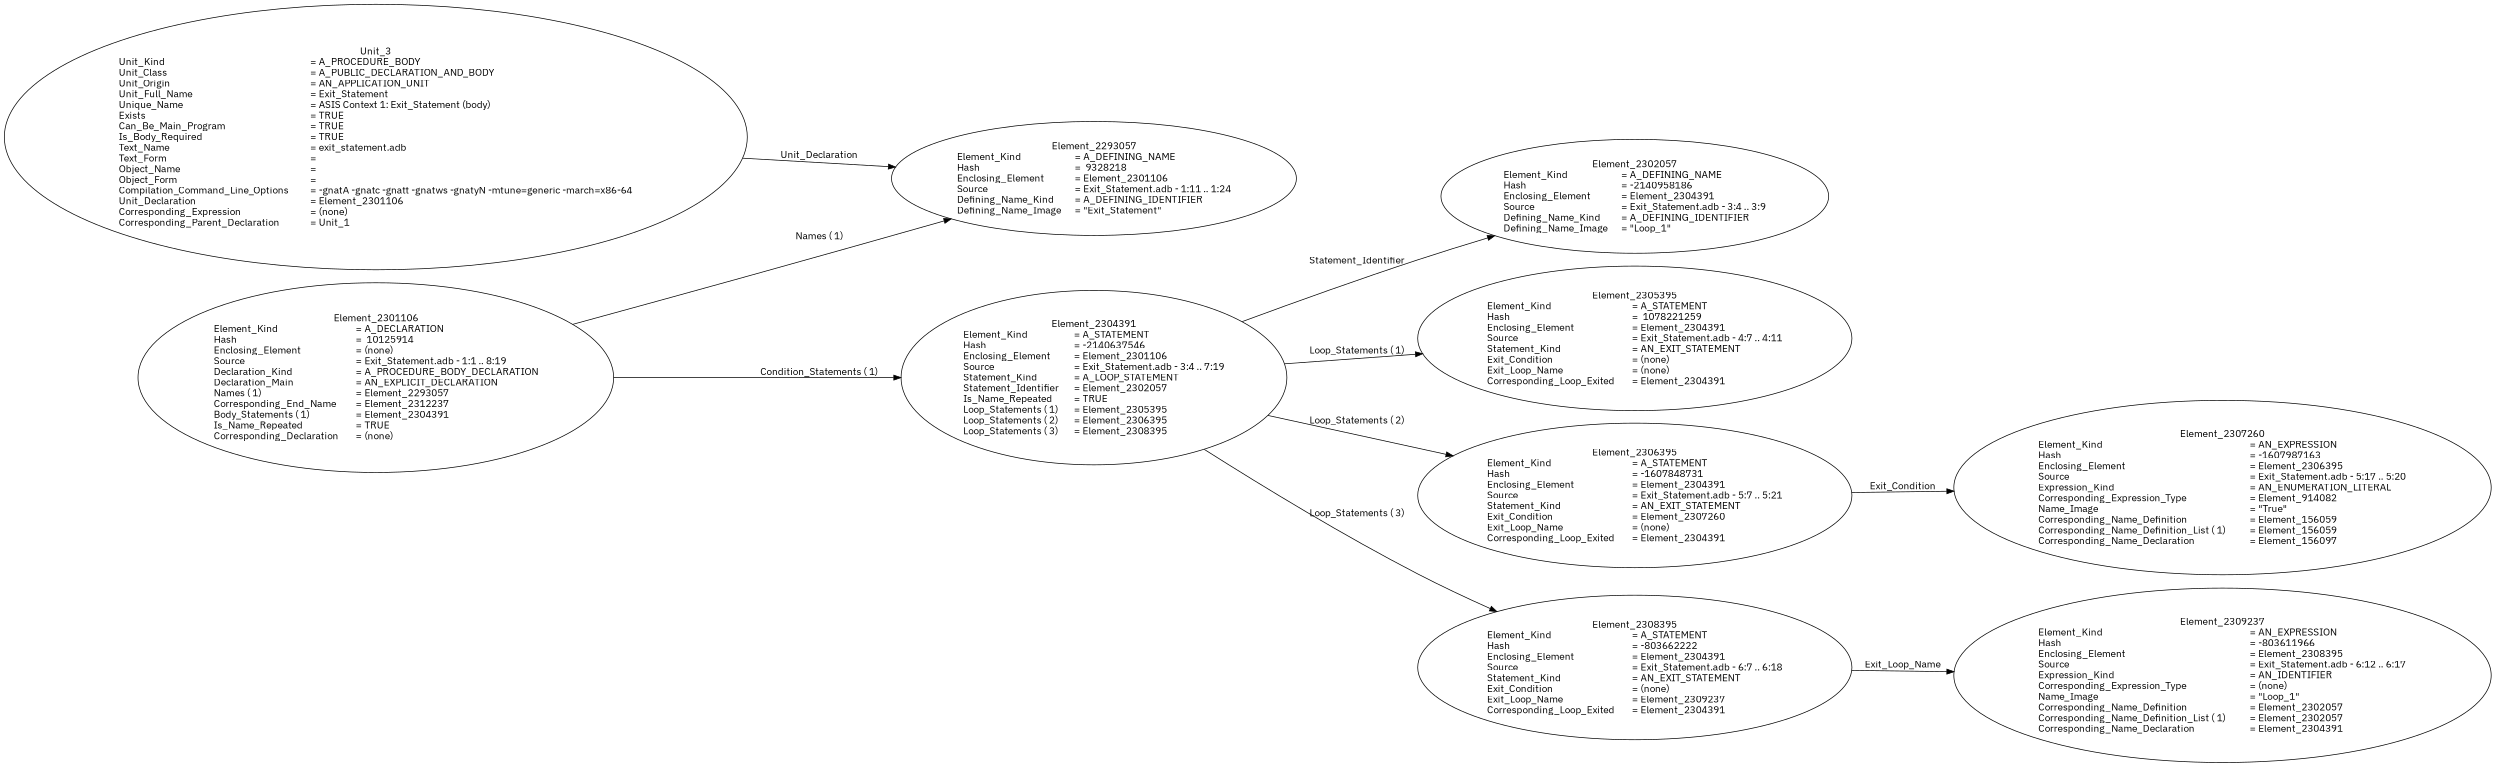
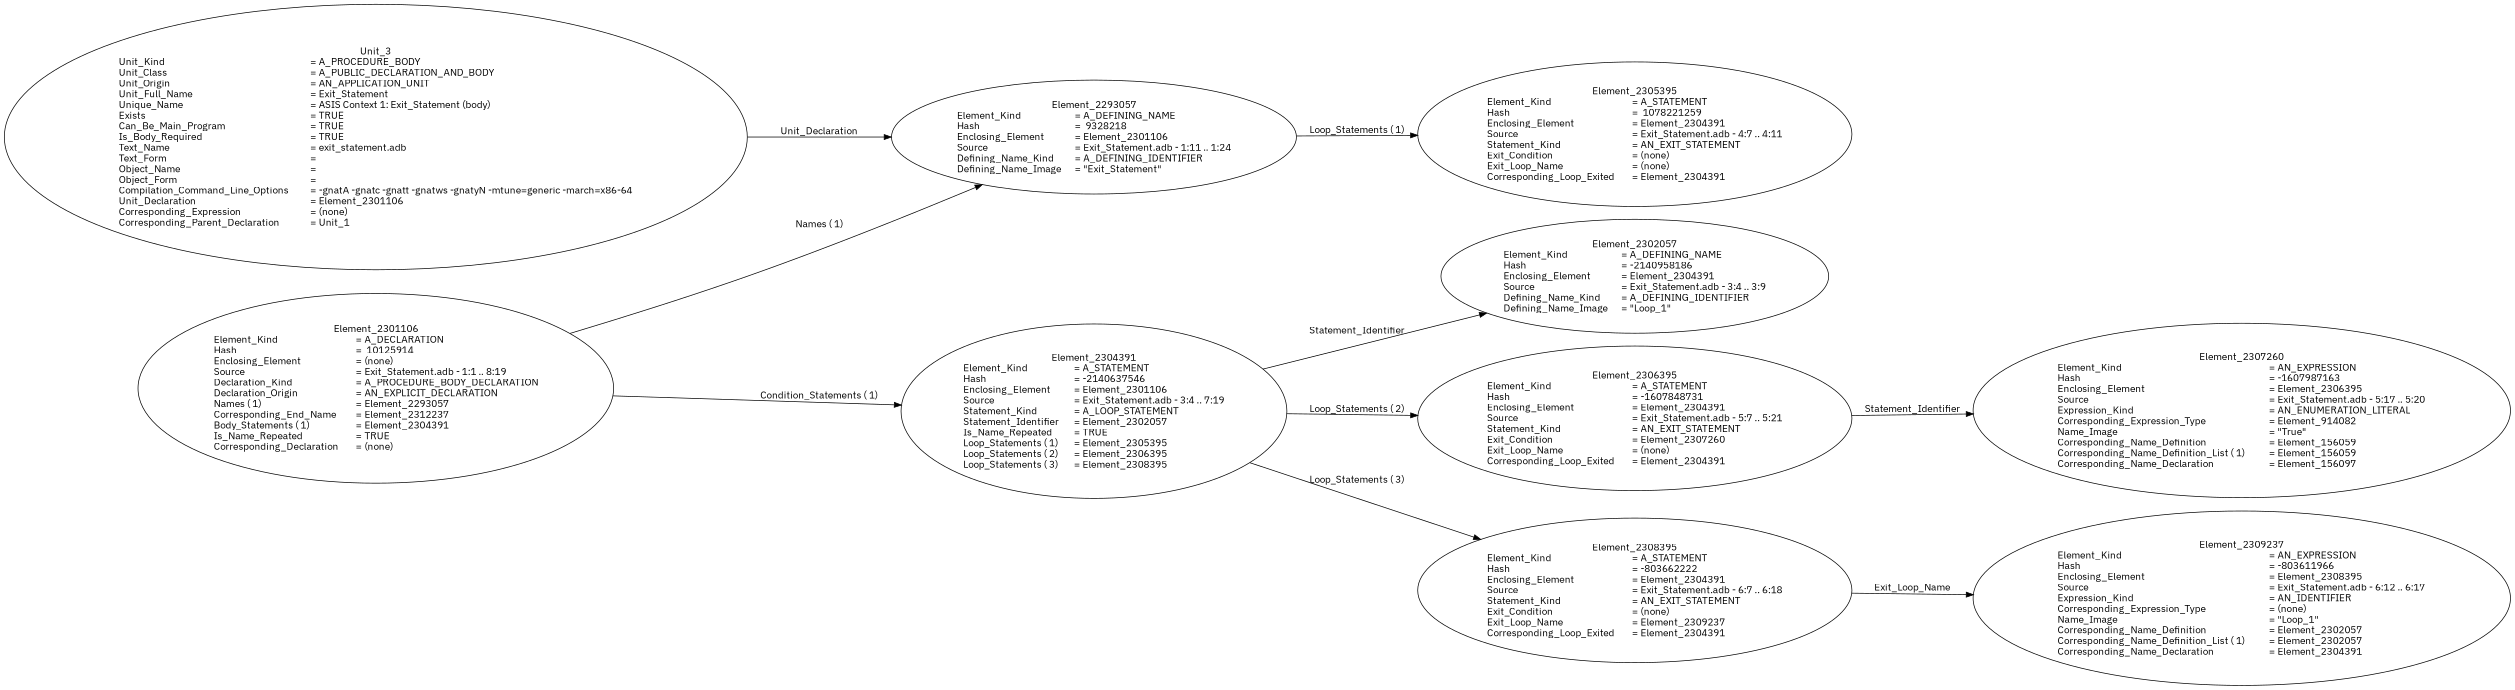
  digraph {
    fontname="IBM Plex Sans"
    rankdir=LR
    node [fontname="IBM Plex Sans"]
    edge [fontname="IBM Plex Sans"]
    n1 [label=<<TABLE BORDER="0" CELLBORDER="0" CELLSPACING="0" CELLPADDING="0">            <TR><TD COLSPAN="3">Unit_3</TD></TR>           <TR><TD ALIGN="LEFT">Unit_Kind   </TD><TD> = </TD><TD ALIGN="LEFT">A_PROCEDURE_BODY</TD></TR>           <TR><TD ALIGN="LEFT">Unit_Class   </TD><TD> = </TD><TD ALIGN="LEFT">A_PUBLIC_DECLARATION_AND_BODY</TD></TR>           <TR><TD ALIGN="LEFT">Unit_Origin   </TD><TD> = </TD><TD ALIGN="LEFT">AN_APPLICATION_UNIT</TD></TR>           <TR><TD ALIGN="LEFT">Unit_Full_Name    </TD><TD> = </TD><TD ALIGN="LEFT">Exit_Statement</TD></TR>           <TR><TD ALIGN="LEFT">Unique_Name   </TD><TD> = </TD><TD ALIGN="LEFT">ASIS Context 1: Exit_Statement (body)</TD></TR>           <TR><TD ALIGN="LEFT">Exists  </TD><TD> = </TD><TD ALIGN="LEFT">TRUE</TD></TR>           <TR><TD ALIGN="LEFT">Can_Be_Main_Program     </TD><TD> = </TD><TD ALIGN="LEFT">TRUE</TD></TR>           <TR><TD ALIGN="LEFT">Is_Body_Required     </TD><TD> = </TD><TD ALIGN="LEFT">TRUE</TD></TR>           <TR><TD ALIGN="LEFT">Text_Name   </TD><TD> = </TD><TD ALIGN="LEFT">exit_statement.adb</TD></TR>           <TR><TD ALIGN="LEFT">Text_Form   </TD><TD> = </TD><TD ALIGN="LEFT"></TD></TR>           <TR><TD ALIGN="LEFT">Object_Name   </TD><TD> = </TD><TD ALIGN="LEFT"></TD></TR>           <TR><TD ALIGN="LEFT">Object_Form   </TD><TD> = </TD><TD ALIGN="LEFT"></TD></TR>           <TR><TD ALIGN="LEFT">Compilation_Command_Line_Options         </TD><TD> = </TD><TD ALIGN="LEFT">-gnatA -gnatc -gnatt -gnatws -gnatyN -mtune=generic -march=x86-64</TD></TR>           <TR><TD ALIGN="LEFT">Unit_Declaration     </TD><TD> = </TD><TD ALIGN="LEFT">Element_2301106</TD></TR>           <TR><TD ALIGN="LEFT">Corresponding_Expression       </TD><TD> = </TD><TD ALIGN="LEFT">(none)</TD></TR>           <TR><TD ALIGN="LEFT">Corresponding_Parent_Declaration         </TD><TD> = </TD><TD ALIGN="LEFT">Unit_1</TD></TR>           </TABLE>>]
    n2 [label=<<TABLE BORDER="0" CELLBORDER="0" CELLSPACING="0" CELLPADDING="0">            <TR><TD COLSPAN="3">Element_2293057</TD></TR>           <TR><TD ALIGN="LEFT">Element_Kind    </TD><TD> = </TD><TD ALIGN="LEFT">A_DEFINING_NAME</TD></TR>           <TR><TD ALIGN="LEFT">Hash  </TD><TD> = </TD><TD ALIGN="LEFT"> 9328218</TD></TR>           <TR><TD ALIGN="LEFT">Enclosing_Element     </TD><TD> = </TD><TD ALIGN="LEFT">Element_2301106</TD></TR>           <TR><TD ALIGN="LEFT">Source  </TD><TD> = </TD><TD ALIGN="LEFT">Exit_Statement.adb - 1:11 .. 1:24</TD></TR>           <TR><TD ALIGN="LEFT">Defining_Name_Kind     </TD><TD> = </TD><TD ALIGN="LEFT">A_DEFINING_IDENTIFIER</TD></TR>           <TR><TD ALIGN="LEFT">Defining_Name_Image     </TD><TD> = </TD><TD ALIGN="LEFT">"Exit_Statement"</TD></TR>           </TABLE>>]
-   n3 [label=<<TABLE BORDER="0" CELLBORDER="0" CELLSPACING="0" CELLPADDING="0">            <TR><TD COLSPAN="3">Element_2301106</TD></TR>           <TR><TD ALIGN="LEFT">Element_Kind    </TD><TD> = </TD><TD ALIGN="LEFT">A_DECLARATION</TD></TR>           <TR><TD ALIGN="LEFT">Hash  </TD><TD> = </TD><TD ALIGN="LEFT"> 10125914</TD></TR>           <TR><TD ALIGN="LEFT">Enclosing_Element     </TD><TD> = </TD><TD ALIGN="LEFT">(none)</TD></TR>           <TR><TD ALIGN="LEFT">Source  </TD><TD> = </TD><TD ALIGN="LEFT">Exit_Statement.adb - 1:1 .. 8:19</TD></TR>           <TR><TD ALIGN="LEFT">Declaration_Kind     </TD><TD> = </TD><TD ALIGN="LEFT">A_PROCEDURE_BODY_DECLARATION</TD></TR>           <TR><TD ALIGN="LEFT">Declaration_Main     </TD><TD> = </TD><TD ALIGN="LEFT">AN_EXPLICIT_DECLARATION</TD></TR>           <TR><TD ALIGN="LEFT">Names ( 1)   </TD><TD> = </TD><TD ALIGN="LEFT">Element_2293057</TD></TR>           <TR><TD ALIGN="LEFT">Corresponding_End_Name      </TD><TD> = </TD><TD ALIGN="LEFT">Element_2312237</TD></TR>           <TR><TD ALIGN="LEFT">Body_Statements ( 1)      </TD><TD> = </TD><TD ALIGN="LEFT">Element_2304391</TD></TR>           <TR><TD ALIGN="LEFT">Is_Name_Repeated     </TD><TD> = </TD><TD ALIGN="LEFT">TRUE</TD></TR>           <TR><TD ALIGN="LEFT">Corresponding_Declaration       </TD><TD> = </TD><TD ALIGN="LEFT">(none)</TD></TR>           </TABLE>>]
+   n3 [label=<<TABLE BORDER="0" CELLBORDER="0" CELLSPACING="0" CELLPADDING="0">            <TR><TD COLSPAN="3">Element_2301106</TD></TR>           <TR><TD ALIGN="LEFT">Element_Kind    </TD><TD> = </TD><TD ALIGN="LEFT">A_DECLARATION</TD></TR>           <TR><TD ALIGN="LEFT">Hash  </TD><TD> = </TD><TD ALIGN="LEFT"> 10125914</TD></TR>           <TR><TD ALIGN="LEFT">Enclosing_Element     </TD><TD> = </TD><TD ALIGN="LEFT">(none)</TD></TR>           <TR><TD ALIGN="LEFT">Source  </TD><TD> = </TD><TD ALIGN="LEFT">Exit_Statement.adb - 1:1 .. 8:19</TD></TR>           <TR><TD ALIGN="LEFT">Declaration_Kind     </TD><TD> = </TD><TD ALIGN="LEFT">A_PROCEDURE_BODY_DECLARATION</TD></TR>           <TR><TD ALIGN="LEFT">Declaration_Origin     </TD><TD> = </TD><TD ALIGN="LEFT">AN_EXPLICIT_DECLARATION</TD></TR>           <TR><TD ALIGN="LEFT">Names ( 1)   </TD><TD> = </TD><TD ALIGN="LEFT">Element_2293057</TD></TR>           <TR><TD ALIGN="LEFT">Corresponding_End_Name      </TD><TD> = </TD><TD ALIGN="LEFT">Element_2312237</TD></TR>           <TR><TD ALIGN="LEFT">Body_Statements ( 1)      </TD><TD> = </TD><TD ALIGN="LEFT">Element_2304391</TD></TR>           <TR><TD ALIGN="LEFT">Is_Name_Repeated     </TD><TD> = </TD><TD ALIGN="LEFT">TRUE</TD></TR>           <TR><TD ALIGN="LEFT">Corresponding_Declaration       </TD><TD> = </TD><TD ALIGN="LEFT">(none)</TD></TR>           </TABLE>>]
    n4 [label=<<TABLE BORDER="0" CELLBORDER="0" CELLSPACING="0" CELLPADDING="0">            <TR><TD COLSPAN="3">Element_2304391</TD></TR>           <TR><TD ALIGN="LEFT">Element_Kind    </TD><TD> = </TD><TD ALIGN="LEFT">A_STATEMENT</TD></TR>           <TR><TD ALIGN="LEFT">Hash  </TD><TD> = </TD><TD ALIGN="LEFT">-2140637546</TD></TR>           <TR><TD ALIGN="LEFT">Enclosing_Element     </TD><TD> = </TD><TD ALIGN="LEFT">Element_2301106</TD></TR>           <TR><TD ALIGN="LEFT">Source  </TD><TD> = </TD><TD ALIGN="LEFT">Exit_Statement.adb - 3:4 .. 7:19</TD></TR>           <TR><TD ALIGN="LEFT">Statement_Kind    </TD><TD> = </TD><TD ALIGN="LEFT">A_LOOP_STATEMENT</TD></TR>           <TR><TD ALIGN="LEFT">Statement_Identifier      </TD><TD> = </TD><TD ALIGN="LEFT">Element_2302057</TD></TR>           <TR><TD ALIGN="LEFT">Is_Name_Repeated     </TD><TD> = </TD><TD ALIGN="LEFT">TRUE</TD></TR>           <TR><TD ALIGN="LEFT">Loop_Statements ( 1)      </TD><TD> = </TD><TD ALIGN="LEFT">Element_2305395</TD></TR>           <TR><TD ALIGN="LEFT">Loop_Statements ( 2)      </TD><TD> = </TD><TD ALIGN="LEFT">Element_2306395</TD></TR>           <TR><TD ALIGN="LEFT">Loop_Statements ( 3)      </TD><TD> = </TD><TD ALIGN="LEFT">Element_2308395</TD></TR>           </TABLE>>]
    n5 [label=<<TABLE BORDER="0" CELLBORDER="0" CELLSPACING="0" CELLPADDING="0">            <TR><TD COLSPAN="3">Element_2302057</TD></TR>           <TR><TD ALIGN="LEFT">Element_Kind    </TD><TD> = </TD><TD ALIGN="LEFT">A_DEFINING_NAME</TD></TR>           <TR><TD ALIGN="LEFT">Hash  </TD><TD> = </TD><TD ALIGN="LEFT">-2140958186</TD></TR>           <TR><TD ALIGN="LEFT">Enclosing_Element     </TD><TD> = </TD><TD ALIGN="LEFT">Element_2304391</TD></TR>           <TR><TD ALIGN="LEFT">Source  </TD><TD> = </TD><TD ALIGN="LEFT">Exit_Statement.adb - 3:4 .. 3:9</TD></TR>           <TR><TD ALIGN="LEFT">Defining_Name_Kind     </TD><TD> = </TD><TD ALIGN="LEFT">A_DEFINING_IDENTIFIER</TD></TR>           <TR><TD ALIGN="LEFT">Defining_Name_Image     </TD><TD> = </TD><TD ALIGN="LEFT">"Loop_1"</TD></TR>           </TABLE>>]
    n6 [label=<<TABLE BORDER="0" CELLBORDER="0" CELLSPACING="0" CELLPADDING="0">            <TR><TD COLSPAN="3">Element_2305395</TD></TR>           <TR><TD ALIGN="LEFT">Element_Kind    </TD><TD> = </TD><TD ALIGN="LEFT">A_STATEMENT</TD></TR>           <TR><TD ALIGN="LEFT">Hash  </TD><TD> = </TD><TD ALIGN="LEFT"> 1078221259</TD></TR>           <TR><TD ALIGN="LEFT">Enclosing_Element     </TD><TD> = </TD><TD ALIGN="LEFT">Element_2304391</TD></TR>           <TR><TD ALIGN="LEFT">Source  </TD><TD> = </TD><TD ALIGN="LEFT">Exit_Statement.adb - 4:7 .. 4:11</TD></TR>           <TR><TD ALIGN="LEFT">Statement_Kind    </TD><TD> = </TD><TD ALIGN="LEFT">AN_EXIT_STATEMENT</TD></TR>           <TR><TD ALIGN="LEFT">Exit_Condition    </TD><TD> = </TD><TD ALIGN="LEFT">(none)</TD></TR>           <TR><TD ALIGN="LEFT">Exit_Loop_Name    </TD><TD> = </TD><TD ALIGN="LEFT">(none)</TD></TR>           <TR><TD ALIGN="LEFT">Corresponding_Loop_Exited       </TD><TD> = </TD><TD ALIGN="LEFT">Element_2304391</TD></TR>           </TABLE>>]
    n7 [label=<<TABLE BORDER="0" CELLBORDER="0" CELLSPACING="0" CELLPADDING="0">            <TR><TD COLSPAN="3">Element_2306395</TD></TR>           <TR><TD ALIGN="LEFT">Element_Kind    </TD><TD> = </TD><TD ALIGN="LEFT">A_STATEMENT</TD></TR>           <TR><TD ALIGN="LEFT">Hash  </TD><TD> = </TD><TD ALIGN="LEFT">-1607848731</TD></TR>           <TR><TD ALIGN="LEFT">Enclosing_Element     </TD><TD> = </TD><TD ALIGN="LEFT">Element_2304391</TD></TR>           <TR><TD ALIGN="LEFT">Source  </TD><TD> = </TD><TD ALIGN="LEFT">Exit_Statement.adb - 5:7 .. 5:21</TD></TR>           <TR><TD ALIGN="LEFT">Statement_Kind    </TD><TD> = </TD><TD ALIGN="LEFT">AN_EXIT_STATEMENT</TD></TR>           <TR><TD ALIGN="LEFT">Exit_Condition    </TD><TD> = </TD><TD ALIGN="LEFT">Element_2307260</TD></TR>           <TR><TD ALIGN="LEFT">Exit_Loop_Name    </TD><TD> = </TD><TD ALIGN="LEFT">(none)</TD></TR>           <TR><TD ALIGN="LEFT">Corresponding_Loop_Exited       </TD><TD> = </TD><TD ALIGN="LEFT">Element_2304391</TD></TR>           </TABLE>>]
    n8 [label=<<TABLE BORDER="0" CELLBORDER="0" CELLSPACING="0" CELLPADDING="0">            <TR><TD COLSPAN="3">Element_2308395</TD></TR>           <TR><TD ALIGN="LEFT">Element_Kind    </TD><TD> = </TD><TD ALIGN="LEFT">A_STATEMENT</TD></TR>           <TR><TD ALIGN="LEFT">Hash  </TD><TD> = </TD><TD ALIGN="LEFT">-803662222</TD></TR>           <TR><TD ALIGN="LEFT">Enclosing_Element     </TD><TD> = </TD><TD ALIGN="LEFT">Element_2304391</TD></TR>           <TR><TD ALIGN="LEFT">Source  </TD><TD> = </TD><TD ALIGN="LEFT">Exit_Statement.adb - 6:7 .. 6:18</TD></TR>           <TR><TD ALIGN="LEFT">Statement_Kind    </TD><TD> = </TD><TD ALIGN="LEFT">AN_EXIT_STATEMENT</TD></TR>           <TR><TD ALIGN="LEFT">Exit_Condition    </TD><TD> = </TD><TD ALIGN="LEFT">(none)</TD></TR>           <TR><TD ALIGN="LEFT">Exit_Loop_Name    </TD><TD> = </TD><TD ALIGN="LEFT">Element_2309237</TD></TR>           <TR><TD ALIGN="LEFT">Corresponding_Loop_Exited       </TD><TD> = </TD><TD ALIGN="LEFT">Element_2304391</TD></TR>           </TABLE>>]
    n9 [label=<<TABLE BORDER="0" CELLBORDER="0" CELLSPACING="0" CELLPADDING="0">            <TR><TD COLSPAN="3">Element_2307260</TD></TR>           <TR><TD ALIGN="LEFT">Element_Kind    </TD><TD> = </TD><TD ALIGN="LEFT">AN_EXPRESSION</TD></TR>           <TR><TD ALIGN="LEFT">Hash  </TD><TD> = </TD><TD ALIGN="LEFT">-1607987163</TD></TR>           <TR><TD ALIGN="LEFT">Enclosing_Element     </TD><TD> = </TD><TD ALIGN="LEFT">Element_2306395</TD></TR>           <TR><TD ALIGN="LEFT">Source  </TD><TD> = </TD><TD ALIGN="LEFT">Exit_Statement.adb - 5:17 .. 5:20</TD></TR>           <TR><TD ALIGN="LEFT">Expression_Kind    </TD><TD> = </TD><TD ALIGN="LEFT">AN_ENUMERATION_LITERAL</TD></TR>           <TR><TD ALIGN="LEFT">Corresponding_Expression_Type        </TD><TD> = </TD><TD ALIGN="LEFT">Element_914082</TD></TR>           <TR><TD ALIGN="LEFT">Name_Image   </TD><TD> = </TD><TD ALIGN="LEFT">"True"</TD></TR>           <TR><TD ALIGN="LEFT">Corresponding_Name_Definition        </TD><TD> = </TD><TD ALIGN="LEFT">Element_156059</TD></TR>           <TR><TD ALIGN="LEFT">Corresponding_Name_Definition_List ( 1)          </TD><TD> = </TD><TD ALIGN="LEFT">Element_156059</TD></TR>           <TR><TD ALIGN="LEFT">Corresponding_Name_Declaration        </TD><TD> = </TD><TD ALIGN="LEFT">Element_156097</TD></TR>           </TABLE>>]
    n10 [label=<<TABLE BORDER="0" CELLBORDER="0" CELLSPACING="0" CELLPADDING="0">            <TR><TD COLSPAN="3">Element_2309237</TD></TR>           <TR><TD ALIGN="LEFT">Element_Kind    </TD><TD> = </TD><TD ALIGN="LEFT">AN_EXPRESSION</TD></TR>           <TR><TD ALIGN="LEFT">Hash  </TD><TD> = </TD><TD ALIGN="LEFT">-803611966</TD></TR>           <TR><TD ALIGN="LEFT">Enclosing_Element     </TD><TD> = </TD><TD ALIGN="LEFT">Element_2308395</TD></TR>           <TR><TD ALIGN="LEFT">Source  </TD><TD> = </TD><TD ALIGN="LEFT">Exit_Statement.adb - 6:12 .. 6:17</TD></TR>           <TR><TD ALIGN="LEFT">Expression_Kind    </TD><TD> = </TD><TD ALIGN="LEFT">AN_IDENTIFIER</TD></TR>           <TR><TD ALIGN="LEFT">Corresponding_Expression_Type        </TD><TD> = </TD><TD ALIGN="LEFT">(none)</TD></TR>           <TR><TD ALIGN="LEFT">Name_Image   </TD><TD> = </TD><TD ALIGN="LEFT">"Loop_1"</TD></TR>           <TR><TD ALIGN="LEFT">Corresponding_Name_Definition        </TD><TD> = </TD><TD ALIGN="LEFT">Element_2302057</TD></TR>           <TR><TD ALIGN="LEFT">Corresponding_Name_Definition_List ( 1)          </TD><TD> = </TD><TD ALIGN="LEFT">Element_2302057</TD></TR>           <TR><TD ALIGN="LEFT">Corresponding_Name_Declaration        </TD><TD> = </TD><TD ALIGN="LEFT">Element_2304391</TD></TR>           </TABLE>>]
    n1 -> n2 [label=Unit_Declaration]
    n3 -> n2 [label="Names ( 1)"]
    n3 -> n4 [label="Condition_Statements ( 1)"]
    n4 -> n5 [label=Statement_Identifier]
-   n4 -> n6 [label="Loop_Statements ( 1)"]
+   n2 -> n6 [label="Loop_Statements ( 1)"]
    n4 -> n7 [label="Loop_Statements ( 2)"]
    n4 -> n8 [label="Loop_Statements ( 3)"]
-   n7 -> n9 [label=Exit_Condition]
+   n7 -> n9 [label=Statement_Identifier]
    n8 -> n10 [label=Exit_Loop_Name]
  }
